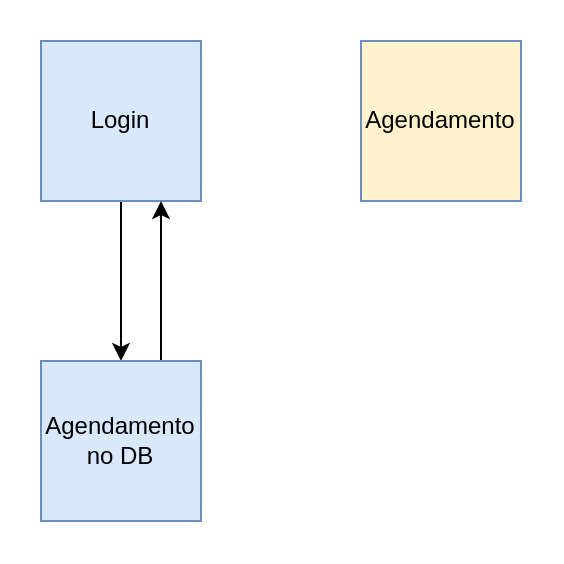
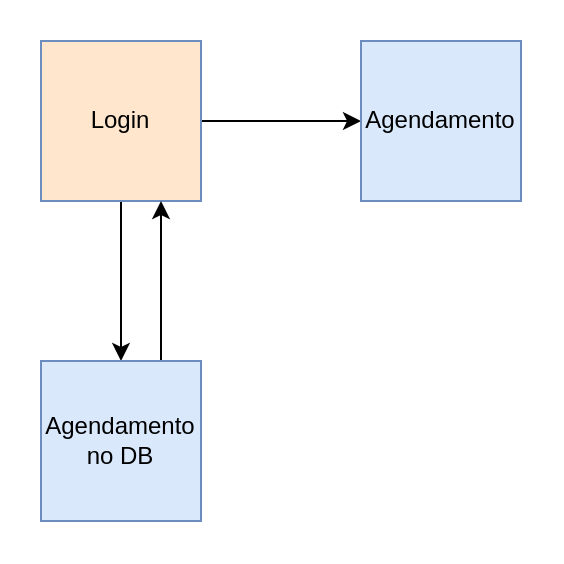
  <mxCell id="0" />
  <mxCell id="1" parent="0" />
  <mxCell id="2" value="" style="edgeStyle=orthogonalEdgeStyle;rounded=0;orthogonalLoop=1;jettySize=auto;html=1;" edge="1" parent="1" source="4" target="6"><mxGeometry relative="1" as="geometry" /></mxCell>
- <mxCell id="4" value="Login" style="whiteSpace=wrap;html=1;aspect=fixed;fillColor=#dae8fc;strokeColor=#6c8ebf;" vertex="1" parent="1"><mxGeometry x="20" y="20" width="80" height="80" as="geometry" /></mxCell>
+ <mxCell id="3" value="" style="edgeStyle=orthogonalEdgeStyle;rounded=0;orthogonalLoop=1;jettySize=auto;html=1;" edge="1" parent="1" source="4" target="7"><mxGeometry relative="1" as="geometry" /></mxCell>
+ <mxCell id="4" value="Login" style="whiteSpace=wrap;html=1;aspect=fixed;fillColor=#ffe6cc;strokeColor=#6c8ebf;" vertex="1" parent="1"><mxGeometry x="20" y="20" width="80" height="80" as="geometry" /></mxCell>
  <mxCell id="5" style="edgeStyle=orthogonalEdgeStyle;rounded=0;orthogonalLoop=1;jettySize=auto;html=1;exitX=0.75;exitY=0;exitDx=0;exitDy=0;entryX=0.75;entryY=1;entryDx=0;entryDy=0;" edge="1" parent="1" source="6" target="4"><mxGeometry relative="1" as="geometry" /></mxCell>
  <mxCell id="6" value="Agendamento no DB" style="whiteSpace=wrap;html=1;aspect=fixed;fillColor=#dae8fc;strokeColor=#6c8ebf;" vertex="1" parent="1"><mxGeometry x="20" y="180" width="80" height="80" as="geometry" /></mxCell>
- <mxCell id="7" value="Agendamento" style="whiteSpace=wrap;html=1;aspect=fixed;fillColor=#fff2cc;strokeColor=#6c8ebf;" vertex="1" parent="1"><mxGeometry x="180" y="20" width="80" height="80" as="geometry" /></mxCell>
+ <mxCell id="7" value="Agendamento" style="whiteSpace=wrap;html=1;aspect=fixed;fillColor=#dae8fc;strokeColor=#6c8ebf;" vertex="1" parent="1"><mxGeometry x="180" y="20" width="80" height="80" as="geometry" /></mxCell>
